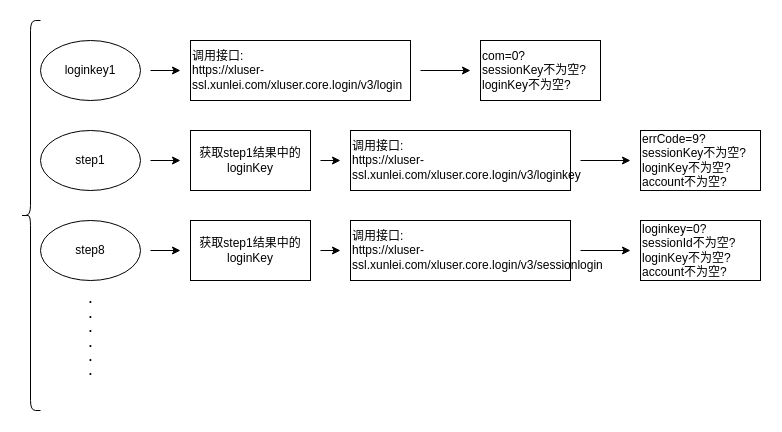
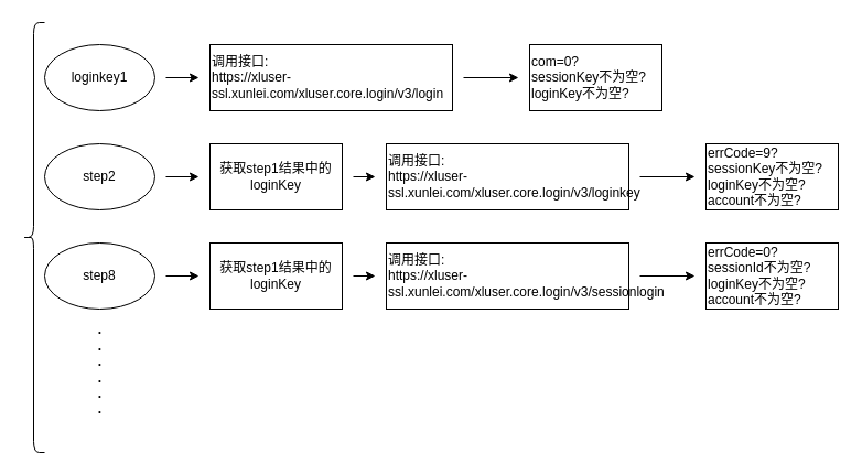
  <mxCell id="0" />
  <mxCell id="1" parent="0" />
  <mxCell id="2" value="" style="shape=curlyBracket;whiteSpace=wrap;html=1;rounded=1;" vertex="1" parent="1"><mxGeometry x="20" y="20" width="20" height="390" as="geometry" /></mxCell>
  <mxCell id="3" value="调用接口:&lt;br&gt;https://xluser-ssl.xunlei.com/xluser.core.login/v3/login" style="rounded=0;whiteSpace=wrap;html=1;align=left;" vertex="1" parent="1"><mxGeometry x="190" y="40" width="220" height="60" as="geometry" /></mxCell>
  <mxCell id="4" value="" style="endArrow=classic;html=1;" edge="1" parent="1"><mxGeometry width="50" height="50" relative="1" as="geometry"><mxPoint x="420" y="70" as="sourcePoint" /><mxPoint x="470" y="70" as="targetPoint" /></mxGeometry></mxCell>
  <mxCell id="5" value="com=0?&lt;br&gt;sessionKey不为空?&lt;br&gt;loginKey不为空?" style="rounded=0;whiteSpace=wrap;html=1;align=left;" vertex="1" parent="1"><mxGeometry x="480" y="40" width="120" height="60" as="geometry" /></mxCell>
  <mxCell id="6" value="loginkey1" style="ellipse;whiteSpace=wrap;html=1;" vertex="1" parent="1"><mxGeometry x="40" y="40" width="100" height="60" as="geometry" /></mxCell>
  <mxCell id="7" value="" style="endArrow=classic;html=1;" edge="1" parent="1"><mxGeometry width="50" height="50" relative="1" as="geometry"><mxPoint x="150" y="70" as="sourcePoint" /><mxPoint x="180" y="70" as="targetPoint" /></mxGeometry></mxCell>
  <mxCell id="8" value="调用接口:&lt;br&gt;https://xluser-ssl.xunlei.com/xluser.core.login/v3/loginkey" style="rounded=0;whiteSpace=wrap;html=1;align=left;" vertex="1" parent="1"><mxGeometry x="350" y="130" width="220" height="60" as="geometry" /></mxCell>
  <mxCell id="9" value="" style="endArrow=classic;html=1;" edge="1" parent="1"><mxGeometry width="50" height="50" relative="1" as="geometry"><mxPoint x="580" y="160" as="sourcePoint" /><mxPoint x="630" y="160" as="targetPoint" /></mxGeometry></mxCell>
  <mxCell id="10" value="errCode=9?&lt;br&gt;sessionKey不为空?&lt;br&gt;loginKey不为空?&lt;br&gt;account不为空?" style="rounded=0;whiteSpace=wrap;html=1;align=left;" vertex="1" parent="1"><mxGeometry x="640" y="130" width="120" height="60" as="geometry" /></mxCell>
- <mxCell id="11" value="step1" style="ellipse;whiteSpace=wrap;html=1;" vertex="1" parent="1"><mxGeometry x="40" y="130" width="100" height="60" as="geometry" /></mxCell>
+ <mxCell id="11" value="step2" style="ellipse;whiteSpace=wrap;html=1;" vertex="1" parent="1"><mxGeometry x="40" y="130" width="100" height="60" as="geometry" /></mxCell>
  <mxCell id="12" value="" style="endArrow=classic;html=1;" edge="1" parent="1"><mxGeometry width="50" height="50" relative="1" as="geometry"><mxPoint x="150" y="160" as="sourcePoint" /><mxPoint x="180" y="160" as="targetPoint" /></mxGeometry></mxCell>
  <mxCell id="13" value="获取step1结果中的&lt;br&gt;loginKey" style="rounded=0;whiteSpace=wrap;html=1;" vertex="1" parent="1"><mxGeometry x="190" y="130" width="120" height="60" as="geometry" /></mxCell>
  <mxCell id="14" value="" style="endArrow=classic;html=1;" edge="1" parent="1"><mxGeometry width="50" height="50" relative="1" as="geometry"><mxPoint x="320" y="160" as="sourcePoint" /><mxPoint x="340" y="160" as="targetPoint" /></mxGeometry></mxCell>
  <mxCell id="15" value="调用接口:&lt;br&gt;https://xluser-ssl.xunlei.com/xluser.core.login/v3/sessionlogin" style="rounded=0;whiteSpace=wrap;html=1;align=left;" vertex="1" parent="1"><mxGeometry x="350" y="220" width="220" height="60" as="geometry" /></mxCell>
  <mxCell id="16" value="" style="endArrow=classic;html=1;" edge="1" parent="1"><mxGeometry width="50" height="50" relative="1" as="geometry"><mxPoint x="580" y="250" as="sourcePoint" /><mxPoint x="630" y="250" as="targetPoint" /></mxGeometry></mxCell>
- <mxCell id="17" value="loginkey=0?&lt;br&gt;sessionId不为空?&lt;br&gt;loginKey不为空?&lt;br&gt;account不为空?" style="rounded=0;whiteSpace=wrap;html=1;align=left;" vertex="1" parent="1"><mxGeometry x="640" y="220" width="120" height="60" as="geometry" /></mxCell>
+ <mxCell id="17" value="errCode=0?&lt;br&gt;sessionId不为空?&lt;br&gt;loginKey不为空?&lt;br&gt;account不为空?" style="rounded=0;whiteSpace=wrap;html=1;align=left;" vertex="1" parent="1"><mxGeometry x="640" y="220" width="120" height="60" as="geometry" /></mxCell>
  <mxCell id="18" value="step8" style="ellipse;whiteSpace=wrap;html=1;" vertex="1" parent="1"><mxGeometry x="40" y="220" width="100" height="60" as="geometry" /></mxCell>
  <mxCell id="19" value="" style="endArrow=classic;html=1;" edge="1" parent="1"><mxGeometry width="50" height="50" relative="1" as="geometry"><mxPoint x="150" y="250" as="sourcePoint" /><mxPoint x="180" y="250" as="targetPoint" /></mxGeometry></mxCell>
  <mxCell id="20" value="获取step1结果中的&lt;br&gt;loginKey" style="rounded=0;whiteSpace=wrap;html=1;" vertex="1" parent="1"><mxGeometry x="190" y="220" width="120" height="60" as="geometry" /></mxCell>
  <mxCell id="21" value="" style="endArrow=classic;html=1;" edge="1" parent="1"><mxGeometry width="50" height="50" relative="1" as="geometry"><mxPoint x="320" y="250" as="sourcePoint" /><mxPoint x="340" y="250" as="targetPoint" /></mxGeometry></mxCell>
  <mxCell id="22" value="&lt;b&gt;.&lt;br&gt;.&lt;br&gt;.&lt;br&gt;.&lt;br&gt;.&lt;br&gt;.&lt;/b&gt;" style="text;html=1;align=center;verticalAlign=middle;resizable=0;points=[];autosize=1;strokeColor=none;" vertex="1" parent="1"><mxGeometry x="80" y="290" width="20" height="90" as="geometry" /></mxCell>
